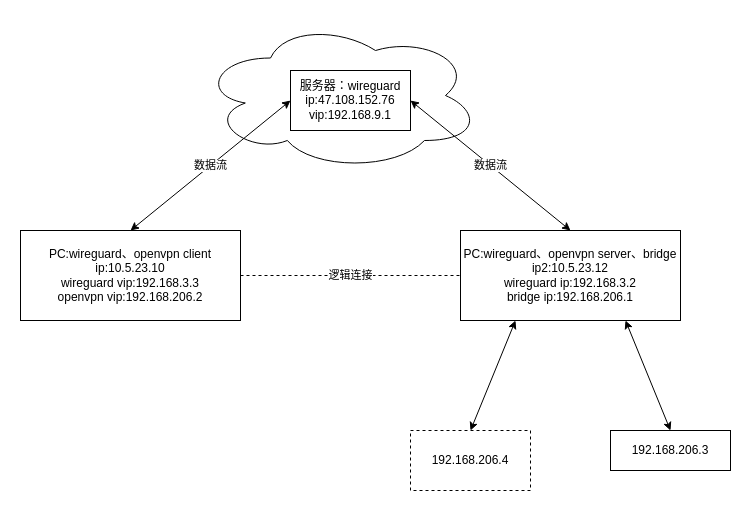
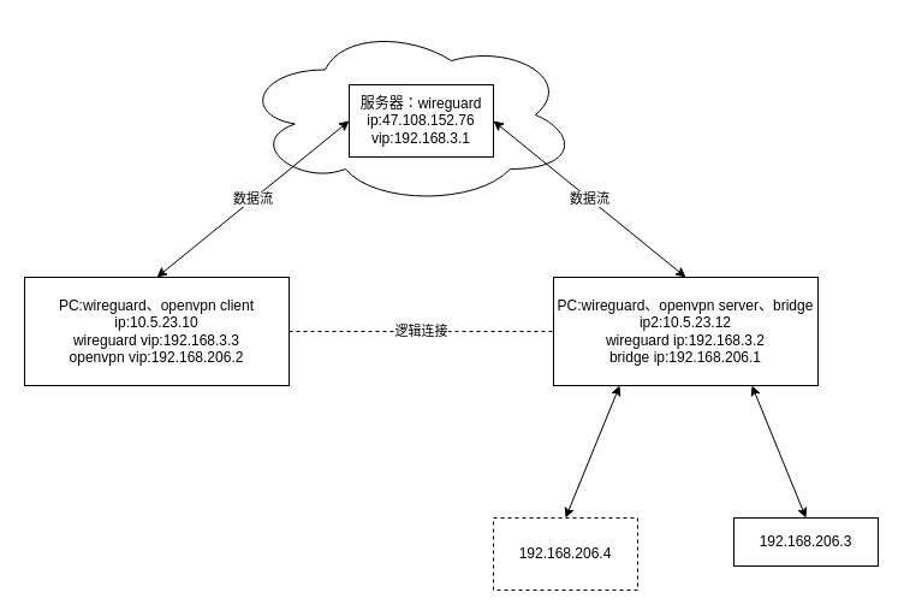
  <mxCell id="0" />
  <mxCell id="1" parent="0" />
  <mxCell id="2" value="" style="ellipse;shape=cloud;whiteSpace=wrap;html=1;" vertex="1" parent="1"><mxGeometry x="200" y="20" width="280" height="150" as="geometry" /></mxCell>
- <mxCell id="3" value="服务器：wireguard&lt;br&gt;ip:47.108.152.76&lt;br&gt;vip:192.168.9.1" style="rounded=0;whiteSpace=wrap;html=1;" vertex="1" parent="1"><mxGeometry x="290" y="70" width="120" height="60" as="geometry" /></mxCell>
+ <mxCell id="3" value="服务器：wireguard&lt;br&gt;ip:47.108.152.76&lt;br&gt;vip:192.168.3.1" style="rounded=0;whiteSpace=wrap;html=1;" vertex="1" parent="1"><mxGeometry x="290" y="70" width="120" height="60" as="geometry" /></mxCell>
  <mxCell id="4" value="PC:wireguard、openvpn client&lt;br&gt;ip:10.5.23.10&lt;br&gt;wireguard vip:192.168.3.3&lt;br&gt;openvpn vip:192.168.206.2" style="rounded=0;whiteSpace=wrap;html=1;" vertex="1" parent="1"><mxGeometry x="20" y="230" width="220" height="90" as="geometry" /></mxCell>
  <mxCell id="5" value="PC:wireguard、openvpn server、bridge&lt;br&gt;ip2:10.5.23.12&lt;br&gt;wireguard ip:192.168.3.2&lt;br&gt;bridge ip:192.168.206.1" style="rounded=0;whiteSpace=wrap;html=1;" vertex="1" parent="1"><mxGeometry x="460" y="230" width="220" height="90" as="geometry" /></mxCell>
  <mxCell id="6" value="数据流" style="endArrow=classic;startArrow=classic;html=1;entryX=0;entryY=0.5;entryDx=0;entryDy=0;exitX=0.5;exitY=0;exitDx=0;exitDy=0;" edge="1" parent="1" source="4" target="3"><mxGeometry width="50" height="50" relative="1" as="geometry"><mxPoint x="100" y="230" as="sourcePoint" /><mxPoint x="150" y="180" as="targetPoint" /></mxGeometry></mxCell>
  <mxCell id="7" value="数据流" style="endArrow=classic;startArrow=classic;html=1;exitX=1;exitY=0.5;exitDx=0;exitDy=0;entryX=0.5;entryY=0;entryDx=0;entryDy=0;" edge="1" parent="1" source="3" target="5"><mxGeometry width="50" height="50" relative="1" as="geometry"><mxPoint x="560" y="180" as="sourcePoint" /><mxPoint x="610" y="130" as="targetPoint" /></mxGeometry></mxCell>
  <mxCell id="8" value="逻辑连接" style="endArrow=none;dashed=1;html=1;entryX=0;entryY=0.5;entryDx=0;entryDy=0;exitX=1;exitY=0.5;exitDx=0;exitDy=0;" edge="1" parent="1" source="4" target="5"><mxGeometry width="50" height="50" relative="1" as="geometry"><mxPoint x="260" y="470" as="sourcePoint" /><mxPoint x="310" y="420" as="targetPoint" /></mxGeometry></mxCell>
  <mxCell id="9" value="192.168.206.4" style="rounded=0;whiteSpace=wrap;html=1;dashed=1;" vertex="1" parent="1"><mxGeometry x="410" y="430" width="120" height="60" as="geometry" /></mxCell>
  <mxCell id="10" value="192.168.206.3" style="rounded=0;whiteSpace=wrap;html=1;" vertex="1" parent="1"><mxGeometry x="610" y="430" width="120" height="40" as="geometry" /></mxCell>
  <mxCell id="11" value="" style="endArrow=classic;startArrow=classic;html=1;entryX=0.25;entryY=1;entryDx=0;entryDy=0;exitX=0.5;exitY=0;exitDx=0;exitDy=0;" edge="1" parent="1" source="9" target="5"><mxGeometry width="50" height="50" relative="1" as="geometry"><mxPoint x="480" y="410" as="sourcePoint" /><mxPoint x="530" y="360" as="targetPoint" /></mxGeometry></mxCell>
  <mxCell id="12" value="" style="endArrow=classic;startArrow=classic;html=1;entryX=0.75;entryY=1;entryDx=0;entryDy=0;exitX=0.5;exitY=0;exitDx=0;exitDy=0;" edge="1" parent="1" source="10" target="5"><mxGeometry width="50" height="50" relative="1" as="geometry"><mxPoint x="650" y="620" as="sourcePoint" /><mxPoint x="700" y="570" as="targetPoint" /></mxGeometry></mxCell>
